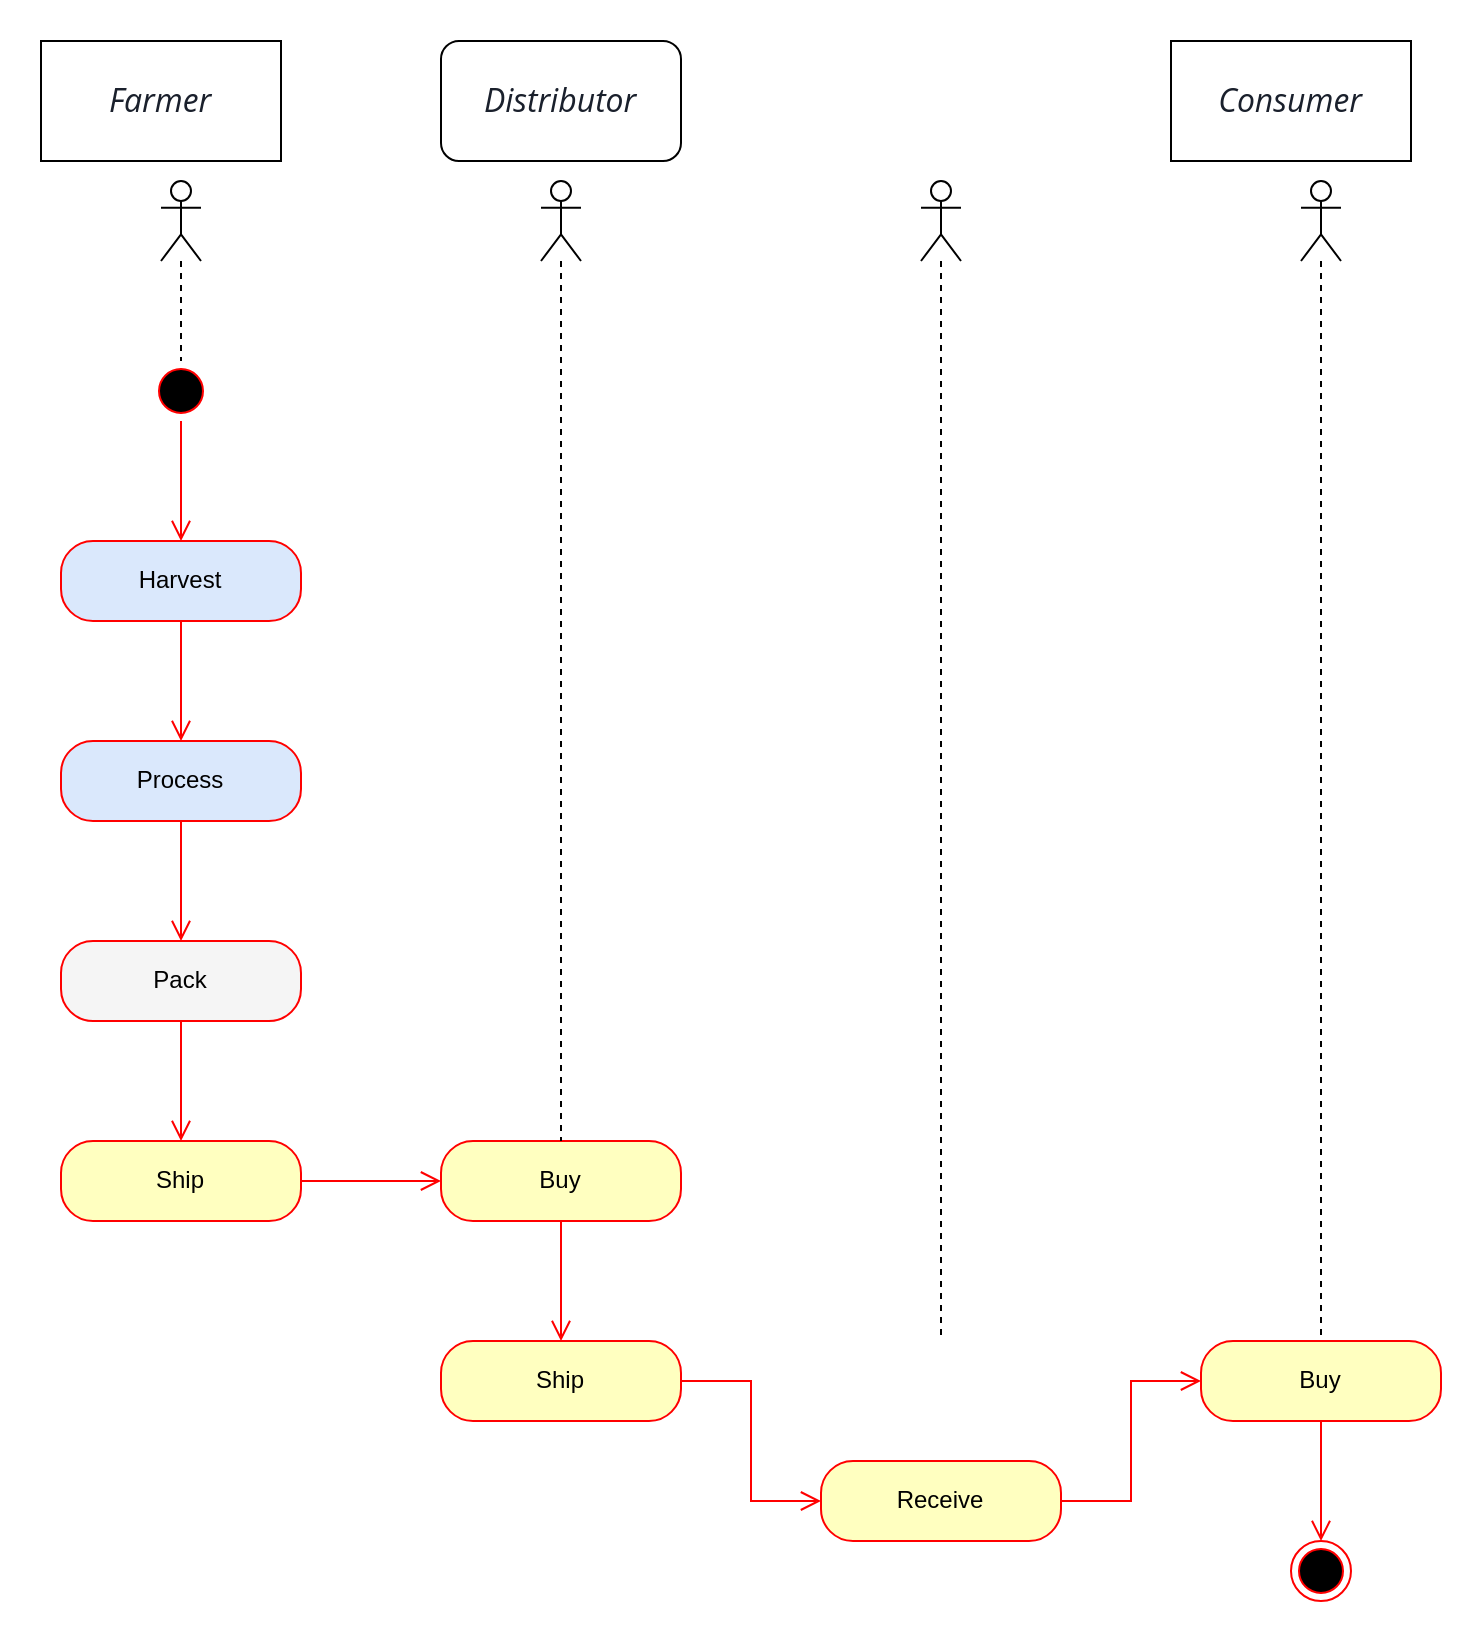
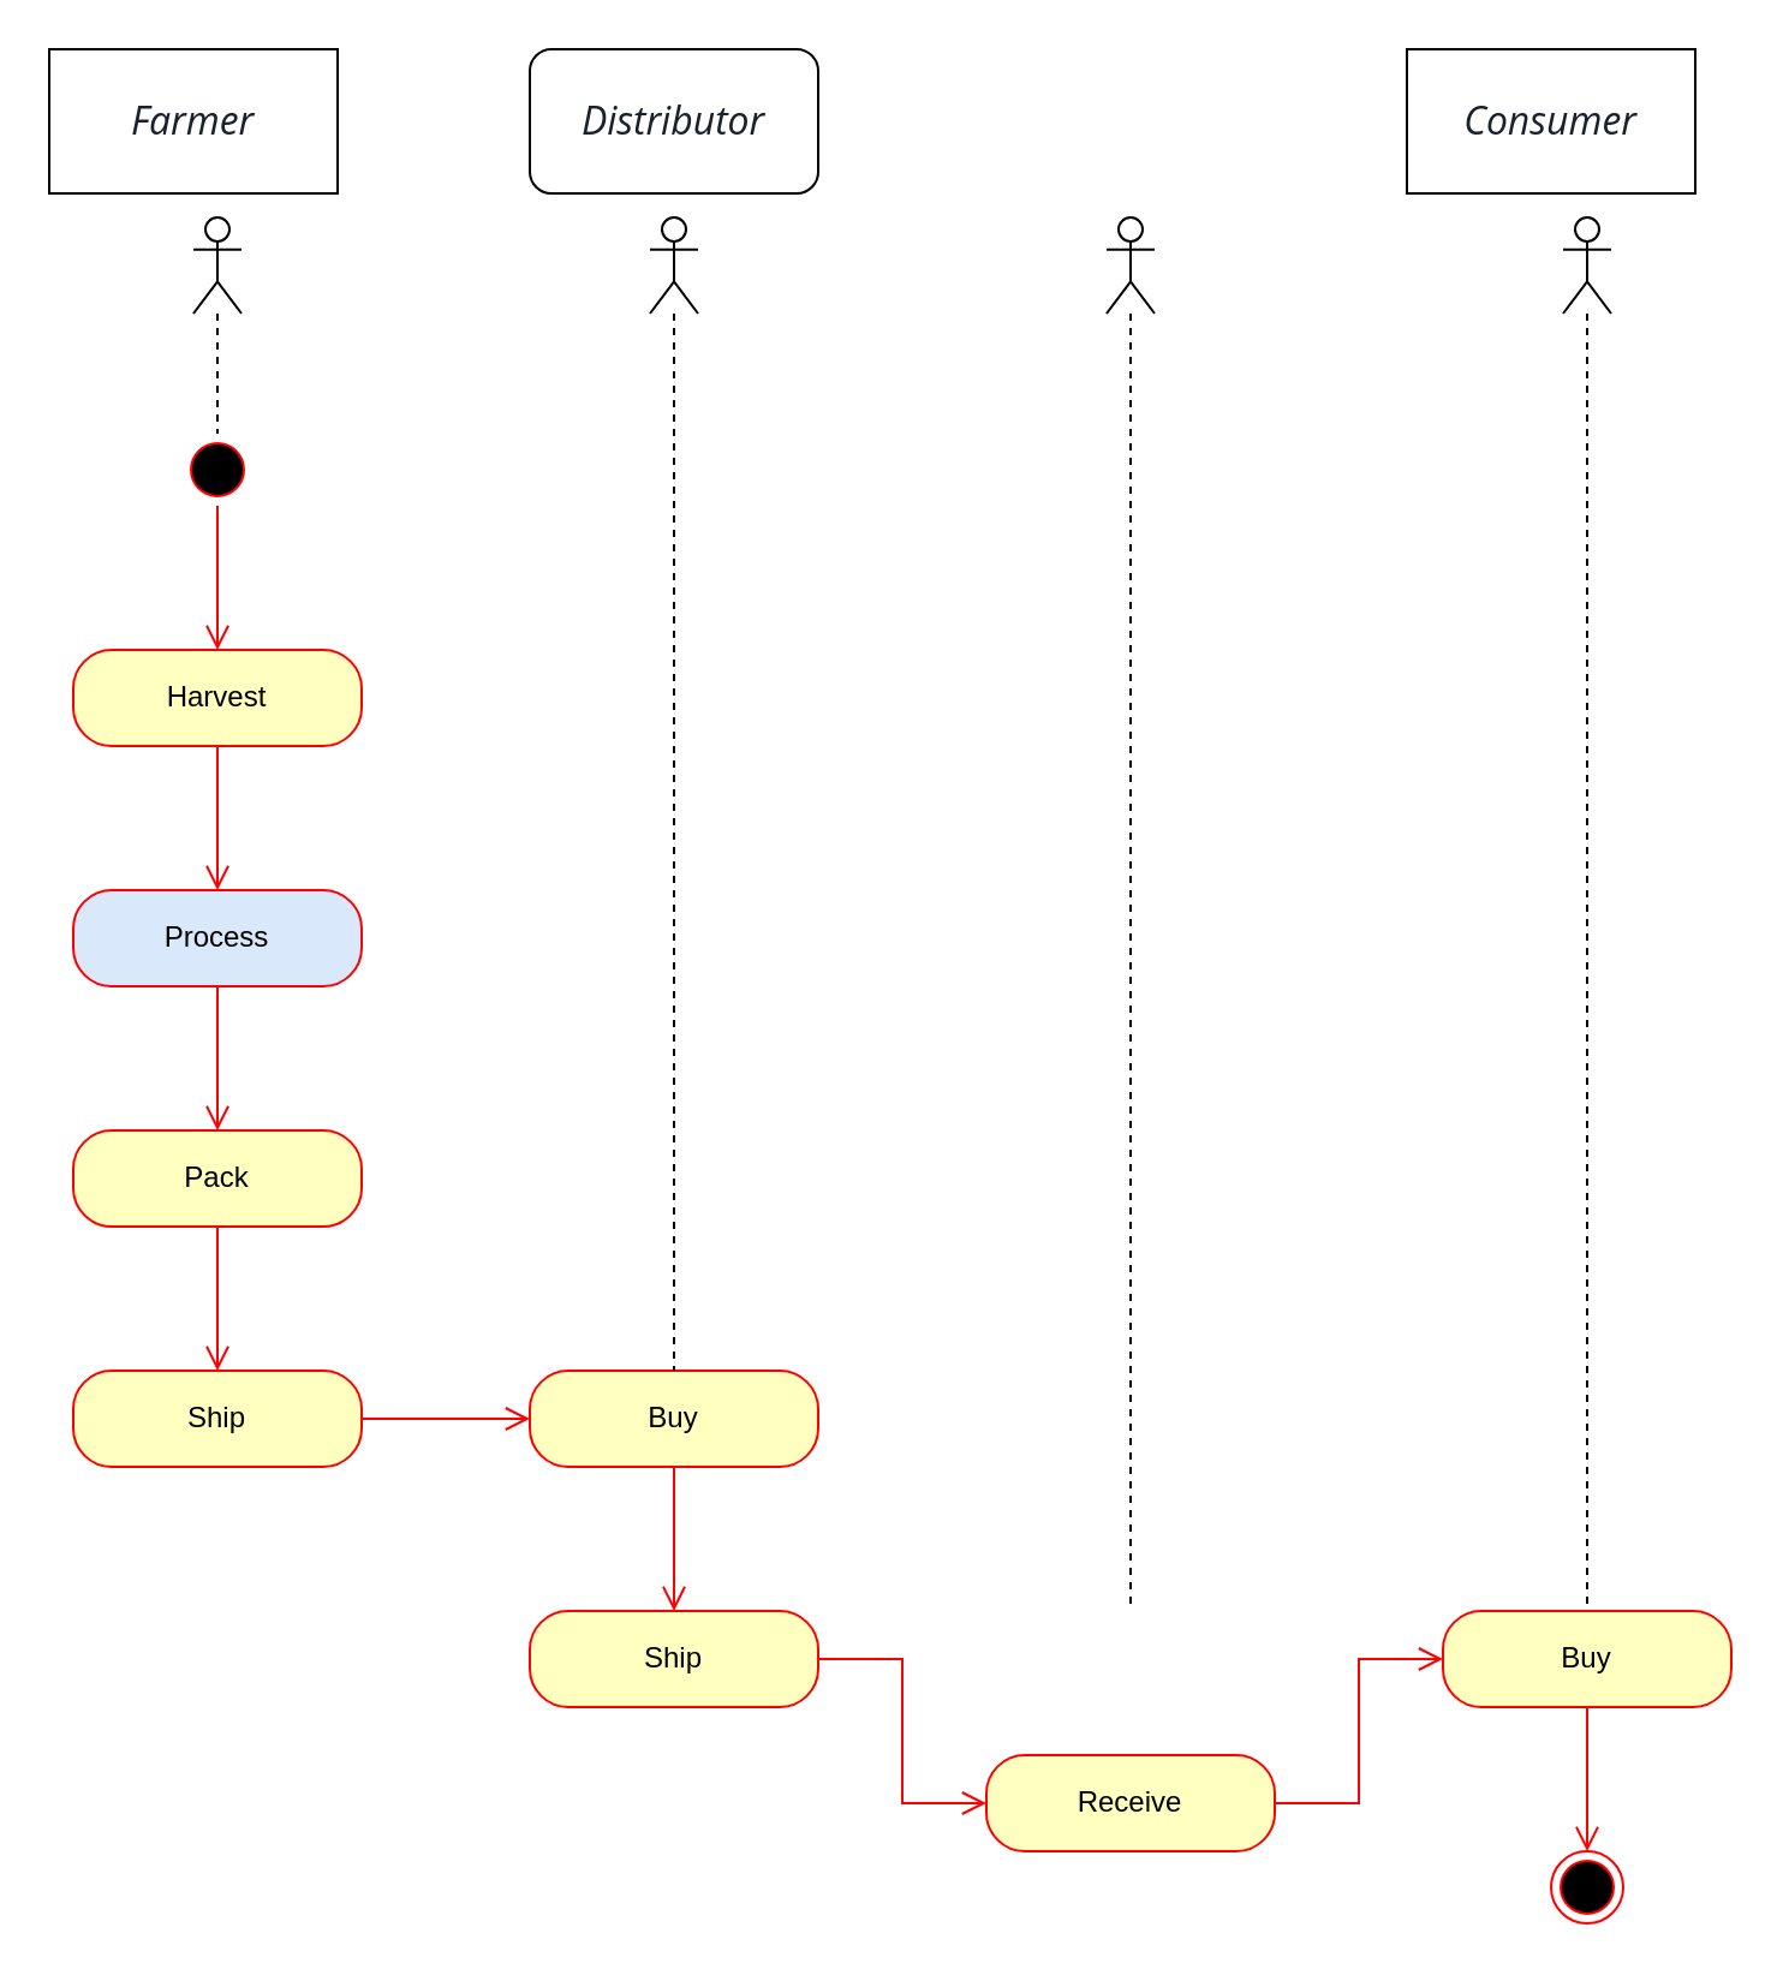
  <mxCell id="0" />
  <mxCell id="1" parent="0" />
  <mxCell id="2" value="&lt;em style=&quot;box-sizing: border-box; border-width: 0px; border-style: solid; border-color: var(--chakra-colors-gray-200); overflow-wrap: break-word; color: rgb(26, 32, 44); font-family: &amp;quot;Open Sans&amp;quot;, sans-serif; font-size: 16px; text-align: left; background-color: rgb(255, 255, 255);&quot;&gt;Farmer&lt;/em&gt;" style="rounded=0;whiteSpace=wrap;html=1;" vertex="1" parent="1"><mxGeometry x="20" y="20" width="120" height="60" as="geometry" /></mxCell>
  <mxCell id="3" value="&lt;em style=&quot;box-sizing: border-box; border-width: 0px; border-style: solid; border-color: var(--chakra-colors-gray-200); overflow-wrap: break-word; color: rgb(26, 32, 44); font-family: &amp;quot;Open Sans&amp;quot;, sans-serif; font-size: 16px; text-align: left; background-color: rgb(255, 255, 255);&quot;&gt;Distributor&lt;/em&gt;" style="whiteSpace=wrap;html=1;rounded=1;" vertex="1" parent="1"><mxGeometry x="220" y="20" width="120" height="60" as="geometry" /></mxCell>
  <mxCell id="4" value="&lt;em style=&quot;box-sizing: border-box; border-width: 0px; border-style: solid; border-color: var(--chakra-colors-gray-200); overflow-wrap: break-word; color: rgb(26, 32, 44); font-family: &amp;quot;Open Sans&amp;quot;, sans-serif; font-size: 16px; text-align: left; background-color: rgb(255, 255, 255);&quot;&gt;Consumer&lt;/em&gt;" style="rounded=0;whiteSpace=wrap;html=1;" vertex="1" parent="1"><mxGeometry x="585" y="20" width="120" height="60" as="geometry" /></mxCell>
  <mxCell id="5" value="" style="ellipse;html=1;shape=startState;fillColor=#000000;strokeColor=#ff0000;" vertex="1" parent="1"><mxGeometry x="75" y="180" width="30" height="30" as="geometry" /></mxCell>
  <mxCell id="6" value="" style="edgeStyle=orthogonalEdgeStyle;html=1;verticalAlign=bottom;endArrow=open;endSize=8;strokeColor=#ff0000;rounded=0;" edge="1" source="5" parent="1"><mxGeometry relative="1" as="geometry"><mxPoint x="90" y="270" as="targetPoint" /></mxGeometry></mxCell>
  <mxCell id="7" value="" style="edgeStyle=orthogonalEdgeStyle;html=1;verticalAlign=bottom;endArrow=open;endSize=8;strokeColor=#ff0000;rounded=0;" edge="1" parent="1"><mxGeometry relative="1" as="geometry"><mxPoint x="90" y="370" as="targetPoint" /><mxPoint x="90" y="310" as="sourcePoint" /></mxGeometry></mxCell>
  <mxCell id="8" value="Process" style="rounded=1;whiteSpace=wrap;html=1;arcSize=40;fontColor=#000000;fillColor=#dae8fc;strokeColor=#ff0000;" vertex="1" parent="1"><mxGeometry x="30" y="370" width="120" height="40" as="geometry" /></mxCell>
  <mxCell id="9" value="" style="edgeStyle=orthogonalEdgeStyle;html=1;verticalAlign=bottom;endArrow=open;endSize=8;strokeColor=#ff0000;rounded=0;" edge="1" source="8" parent="1"><mxGeometry relative="1" as="geometry"><mxPoint x="90" y="470" as="targetPoint" /></mxGeometry></mxCell>
- <mxCell id="10" value="Harvest" style="rounded=1;whiteSpace=wrap;html=1;arcSize=40;fontColor=#000000;fillColor=#dae8fc;strokeColor=#ff0000;" vertex="1" parent="1"><mxGeometry x="30" y="270" width="120" height="40" as="geometry" /></mxCell>
- <mxCell id="11" value="Pack" style="rounded=1;whiteSpace=wrap;html=1;arcSize=40;fontColor=#000000;fillColor=#f5f5f5;strokeColor=#ff0000;" vertex="1" parent="1"><mxGeometry x="30" y="470" width="120" height="40" as="geometry" /></mxCell>
+ <mxCell id="10" value="Harvest" style="rounded=1;whiteSpace=wrap;html=1;arcSize=40;fontColor=#000000;fillColor=#ffffc0;strokeColor=#ff0000;" vertex="1" parent="1"><mxGeometry x="30" y="270" width="120" height="40" as="geometry" /></mxCell>
+ <mxCell id="11" value="Pack" style="rounded=1;whiteSpace=wrap;html=1;arcSize=40;fontColor=#000000;fillColor=#ffffc0;strokeColor=#ff0000;" vertex="1" parent="1"><mxGeometry x="30" y="470" width="120" height="40" as="geometry" /></mxCell>
  <mxCell id="12" value="" style="edgeStyle=orthogonalEdgeStyle;html=1;verticalAlign=bottom;endArrow=open;endSize=8;strokeColor=#ff0000;rounded=0;entryX=0.5;entryY=0;entryDx=0;entryDy=0;" edge="1" source="11" parent="1" target="13"><mxGeometry relative="1" as="geometry"><mxPoint x="90" y="570" as="targetPoint" /></mxGeometry></mxCell>
  <mxCell id="13" value="Ship" style="rounded=1;whiteSpace=wrap;html=1;arcSize=40;fontColor=#000000;fillColor=#ffffc0;strokeColor=#ff0000;" vertex="1" parent="1"><mxGeometry x="30" y="570" width="120" height="40" as="geometry" /></mxCell>
  <mxCell id="14" value="" style="edgeStyle=orthogonalEdgeStyle;html=1;verticalAlign=bottom;endArrow=open;endSize=8;strokeColor=#ff0000;rounded=0;entryX=0;entryY=0.5;entryDx=0;entryDy=0;" edge="1" source="13" parent="1"><mxGeometry relative="1" as="geometry"><mxPoint x="220" y="590" as="targetPoint" /></mxGeometry></mxCell>
  <mxCell id="15" value="Buy" style="rounded=1;whiteSpace=wrap;html=1;arcSize=40;fontColor=#000000;fillColor=#ffffc0;strokeColor=#ff0000;" vertex="1" parent="1"><mxGeometry x="220" y="570" width="120" height="40" as="geometry" /></mxCell>
  <mxCell id="16" value="" style="edgeStyle=orthogonalEdgeStyle;html=1;verticalAlign=bottom;endArrow=open;endSize=8;strokeColor=#ff0000;rounded=0;" edge="1" source="15" parent="1"><mxGeometry relative="1" as="geometry"><mxPoint x="280" y="670" as="targetPoint" /></mxGeometry></mxCell>
  <mxCell id="17" value="Ship" style="rounded=1;whiteSpace=wrap;html=1;arcSize=40;fontColor=#000000;fillColor=#ffffc0;strokeColor=#ff0000;" vertex="1" parent="1"><mxGeometry x="220" y="670" width="120" height="40" as="geometry" /></mxCell>
  <mxCell id="18" value="" style="edgeStyle=orthogonalEdgeStyle;html=1;verticalAlign=bottom;endArrow=open;endSize=8;strokeColor=#ff0000;rounded=0;entryX=0;entryY=0.5;entryDx=0;entryDy=0;" edge="1" source="17" parent="1" target="19"><mxGeometry relative="1" as="geometry"><mxPoint x="280" y="770" as="targetPoint" /></mxGeometry></mxCell>
  <mxCell id="19" value="Receive" style="rounded=1;whiteSpace=wrap;html=1;arcSize=40;fontColor=#000000;fillColor=#ffffc0;strokeColor=#ff0000;" vertex="1" parent="1"><mxGeometry x="410" y="730" width="120" height="40" as="geometry" /></mxCell>
  <mxCell id="20" value="" style="edgeStyle=orthogonalEdgeStyle;html=1;verticalAlign=bottom;endArrow=open;endSize=8;strokeColor=#ff0000;rounded=0;entryX=0;entryY=0.5;entryDx=0;entryDy=0;" edge="1" source="19" parent="1" target="21"><mxGeometry relative="1" as="geometry"><mxPoint x="470" y="770" as="targetPoint" /></mxGeometry></mxCell>
  <mxCell id="21" value="Buy" style="rounded=1;whiteSpace=wrap;html=1;arcSize=40;fontColor=#000000;fillColor=#ffffc0;strokeColor=#ff0000;" vertex="1" parent="1"><mxGeometry x="600" y="670" width="120" height="40" as="geometry" /></mxCell>
  <mxCell id="22" value="" style="edgeStyle=orthogonalEdgeStyle;html=1;verticalAlign=bottom;endArrow=open;endSize=8;strokeColor=#ff0000;rounded=0;" edge="1" source="21" parent="1"><mxGeometry relative="1" as="geometry"><mxPoint x="660" y="770" as="targetPoint" /></mxGeometry></mxCell>
  <mxCell id="23" value="" style="ellipse;html=1;shape=endState;fillColor=#000000;strokeColor=#ff0000;" vertex="1" parent="1"><mxGeometry x="645" y="770" width="30" height="30" as="geometry" /></mxCell>
  <mxCell id="24" value="" style="shape=umlLifeline;participant=umlActor;perimeter=lifelinePerimeter;whiteSpace=wrap;html=1;container=1;collapsible=0;recursiveResize=0;verticalAlign=top;spacingTop=36;outlineConnect=0;" vertex="1" parent="1"><mxGeometry x="270" y="90" width="20" height="480" as="geometry" /></mxCell>
  <mxCell id="25" value="" style="shape=umlLifeline;participant=umlActor;perimeter=lifelinePerimeter;whiteSpace=wrap;html=1;container=1;collapsible=0;recursiveResize=0;verticalAlign=top;spacingTop=36;outlineConnect=0;" vertex="1" parent="1"><mxGeometry x="80" y="90" width="20" height="90" as="geometry" /></mxCell>
  <mxCell id="26" value="" style="shape=umlLifeline;participant=umlActor;perimeter=lifelinePerimeter;whiteSpace=wrap;html=1;container=1;collapsible=0;recursiveResize=0;verticalAlign=top;spacingTop=36;outlineConnect=0;" vertex="1" parent="1"><mxGeometry x="650" y="90" width="20" height="580" as="geometry" /></mxCell>
  <mxCell id="27" value="" style="shape=umlLifeline;participant=umlActor;perimeter=lifelinePerimeter;whiteSpace=wrap;html=1;container=1;collapsible=0;recursiveResize=0;verticalAlign=top;spacingTop=36;outlineConnect=0;" vertex="1" parent="1"><mxGeometry x="460" y="90" width="20" height="580" as="geometry" /></mxCell>
